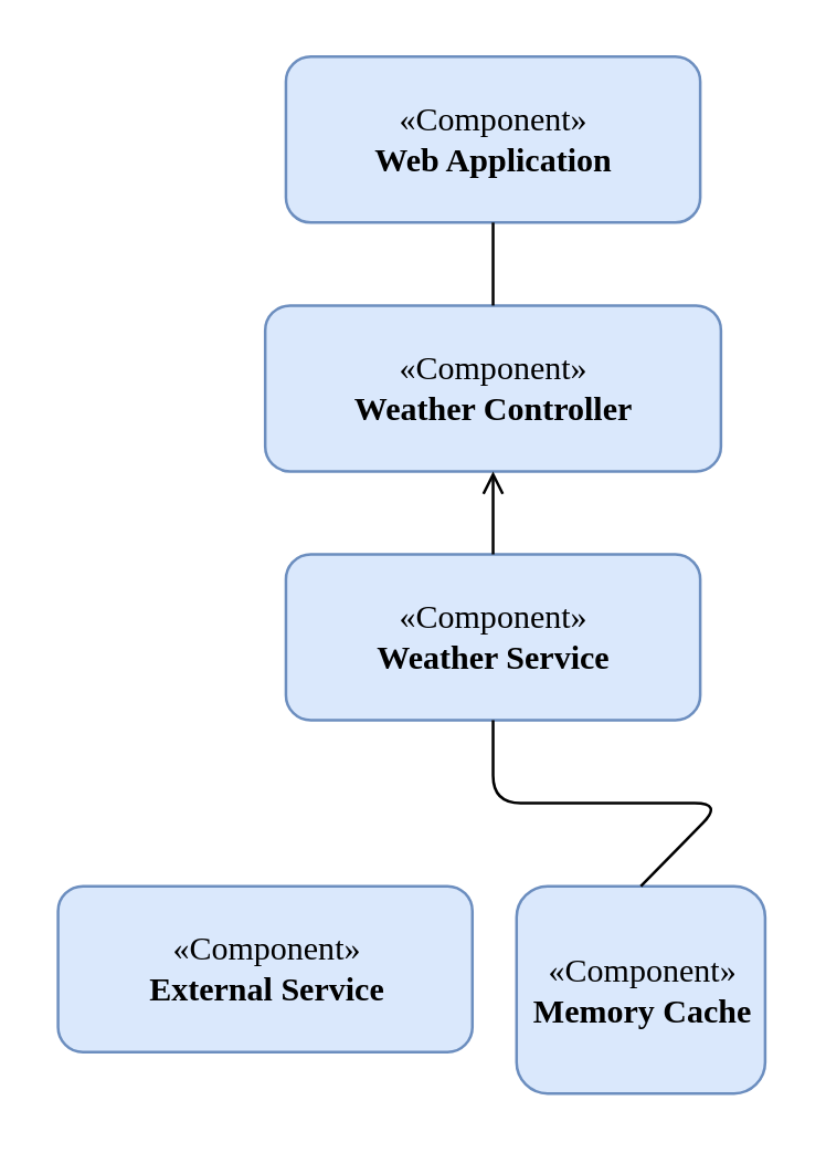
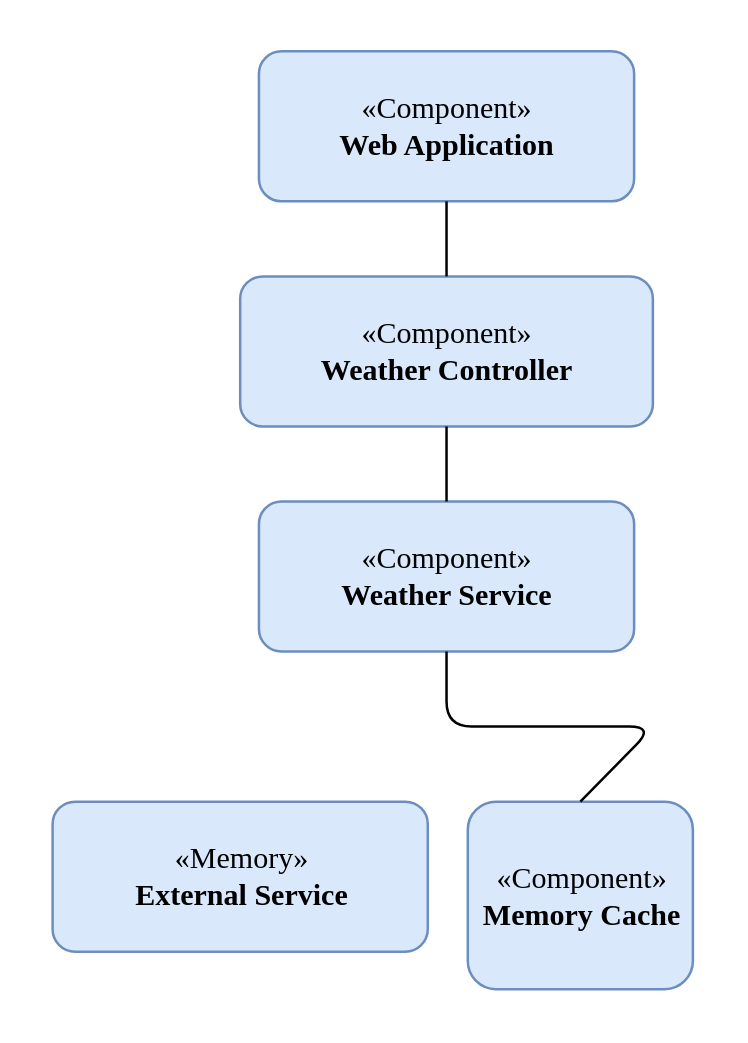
  <mxCell id="0" />
  <mxCell id="1" parent="0" />
  <mxCell id="2" value="«Component»&lt;br&gt;&lt;b&gt;Web Application&lt;/b&gt;" style="html=1;rounded=1;shadow=0;comic=0;labelBackgroundColor=none;strokeColor=#6c8ebf;strokeWidth=1;fillColor=#dae8fc;fontFamily=Verdana;fontSize=12;align=center;" parent="1" vertex="1"><mxGeometry x="103" y="20" width="150" height="60" as="geometry" /></mxCell>
  <mxCell id="3" value="«Component»&lt;br&gt;&lt;b&gt;Weather Controller&lt;/b&gt;&lt;br&gt;" style="html=1;rounded=1;shadow=0;comic=0;labelBackgroundColor=none;strokeColor=#6c8ebf;strokeWidth=1;fillColor=#dae8fc;fontFamily=Verdana;fontSize=12;align=center;" vertex="1" parent="1"><mxGeometry x="95.5" y="110" width="165" height="60" as="geometry" /></mxCell>
  <mxCell id="4" value="«Component»&lt;br&gt;&lt;b&gt;Weather Service&lt;/b&gt;&lt;br&gt;" style="html=1;rounded=1;shadow=0;comic=0;labelBackgroundColor=none;strokeColor=#6c8ebf;strokeWidth=1;fillColor=#dae8fc;fontFamily=Verdana;fontSize=12;align=center;" vertex="1" parent="1"><mxGeometry x="103" y="200" width="150" height="60" as="geometry" /></mxCell>
- <mxCell id="5" value="«Component»&lt;br&gt;&lt;b&gt;External Service&lt;/b&gt;&lt;br&gt;" style="html=1;rounded=1;shadow=0;comic=0;labelBackgroundColor=none;strokeColor=#6c8ebf;strokeWidth=1;fillColor=#dae8fc;fontFamily=Verdana;fontSize=12;align=center;" vertex="1" parent="1"><mxGeometry x="20.5" y="320" width="150" height="60" as="geometry" /></mxCell>
+ <mxCell id="5" value="«Memory»&lt;br&gt;&lt;b&gt;External Service&lt;/b&gt;&lt;br&gt;" style="html=1;rounded=1;shadow=0;comic=0;labelBackgroundColor=none;strokeColor=#6c8ebf;strokeWidth=1;fillColor=#dae8fc;fontFamily=Verdana;fontSize=12;align=center;" vertex="1" parent="1"><mxGeometry x="20.5" y="320" width="150" height="60" as="geometry" /></mxCell>
  <mxCell id="6" value="«Component»&lt;br&gt;&lt;b&gt;Memory Cache&lt;/b&gt;&lt;br&gt;" style="html=1;rounded=1;shadow=0;comic=0;labelBackgroundColor=none;strokeColor=#6c8ebf;strokeWidth=1;fillColor=#dae8fc;fontFamily=Verdana;fontSize=12;align=center;" vertex="1" parent="1"><mxGeometry x="186.5" y="320" width="90" height="75" as="geometry" /></mxCell>
  <mxCell id="7" value="" style="endArrow=none;html=1;entryX=0.5;entryY=1;entryDx=0;entryDy=0;exitX=0.5;exitY=0;exitDx=0;exitDy=0;" edge="1" parent="1" source="6" target="4"><mxGeometry width="50" height="50" relative="1" as="geometry"><mxPoint x="193" y="320" as="sourcePoint" /><mxPoint x="243" y="270" as="targetPoint" /><Array as="points"><mxPoint x="261" y="290" /><mxPoint x="178" y="290" /></Array></mxGeometry></mxCell>
- <mxCell id="8" value="" style="endArrow=open;html=1;entryX=0.5;entryY=1;entryDx=0;entryDy=0;exitX=0.5;exitY=0;exitDx=0;exitDy=0;" edge="1" parent="1" source="4" target="3"><mxGeometry width="50" height="50" relative="1" as="geometry"><mxPoint x="-17" y="190" as="sourcePoint" /><mxPoint x="33" y="140" as="targetPoint" /></mxGeometry></mxCell>
+ <mxCell id="8" value="" style="endArrow=none;html=1;entryX=0.5;entryY=1;entryDx=0;entryDy=0;exitX=0.5;exitY=0;exitDx=0;exitDy=0;" edge="1" parent="1" source="4" target="3"><mxGeometry width="50" height="50" relative="1" as="geometry"><mxPoint x="-17" y="190" as="sourcePoint" /><mxPoint x="33" y="140" as="targetPoint" /></mxGeometry></mxCell>
  <mxCell id="9" value="" style="endArrow=none;html=1;entryX=0.5;entryY=1;entryDx=0;entryDy=0;exitX=0.5;exitY=0;exitDx=0;exitDy=0;" edge="1" parent="1" source="3" target="2"><mxGeometry width="50" height="50" relative="1" as="geometry"><mxPoint x="188" y="200" as="sourcePoint" /><mxPoint x="188" y="130" as="targetPoint" /></mxGeometry></mxCell>
